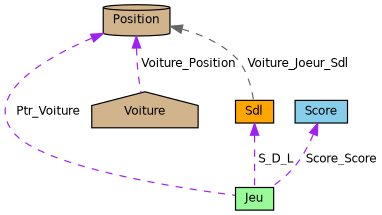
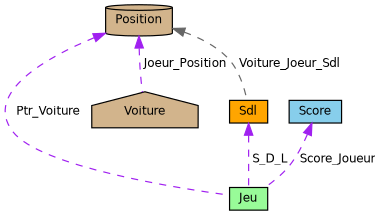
  digraph {
    node [color=black fillcolor=tan fontname=Helvetica fontsize=10 shape=box style=filled]
    edge [color=purple dir=back fontname=Helvetica fontsize=10 labelfontname=Helvetica labelfontsize=10 style=dashed]
    n1 [fillcolor=palegreen fontcolor=black height=0.2 label=Jeu width=0.4]
    n2 [height=0.2 label=Voiture shape=house width=0.4]
    n3 [fillcolor=orange height=0.2 label=Sdl width=0.4]
    n4 [height=0.2 label=Position shape=cylinder width=0.4]
    n5 [fillcolor=skyblue height=0.2 label=Score width=0.4]
    n3 -> n1 [label=" S_D_L"]
    n4 -> n1 [label=" Ptr_Voiture"]
-   n4 -> n2 [label=" Voiture_Position"]
+   n4 -> n2 [label=" Joeur_Position"]
    n4 -> n3 [color=gray40 label=" Voiture_Joeur_Sdl"]
-   n5 -> n1 [label=" Score_Score"]
+   n5 -> n1 [label=" Score_Joueur"]
  }
